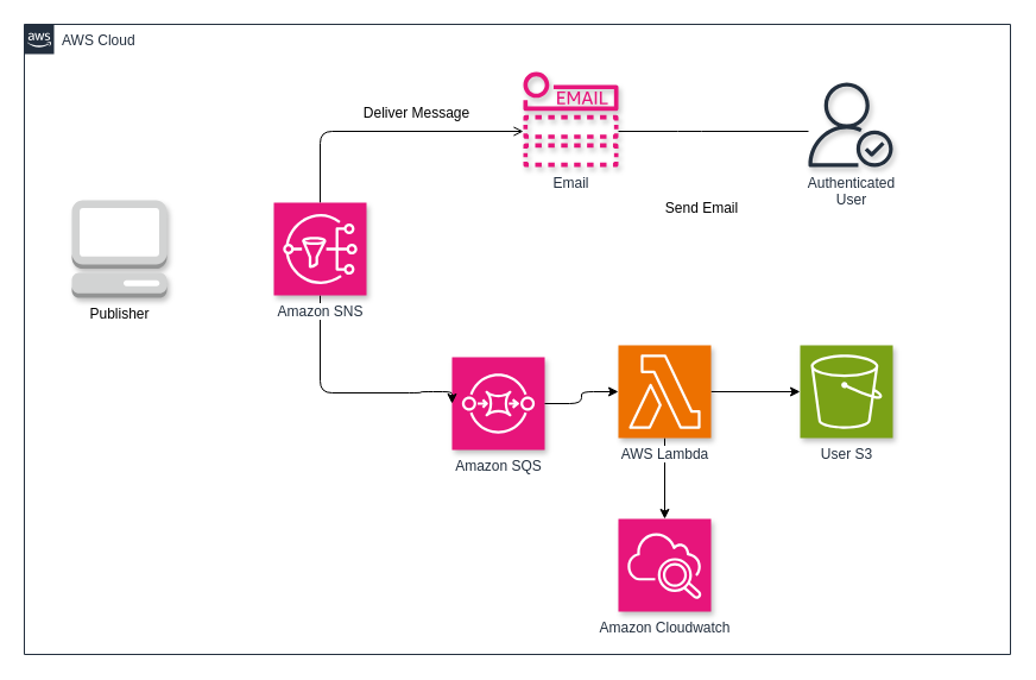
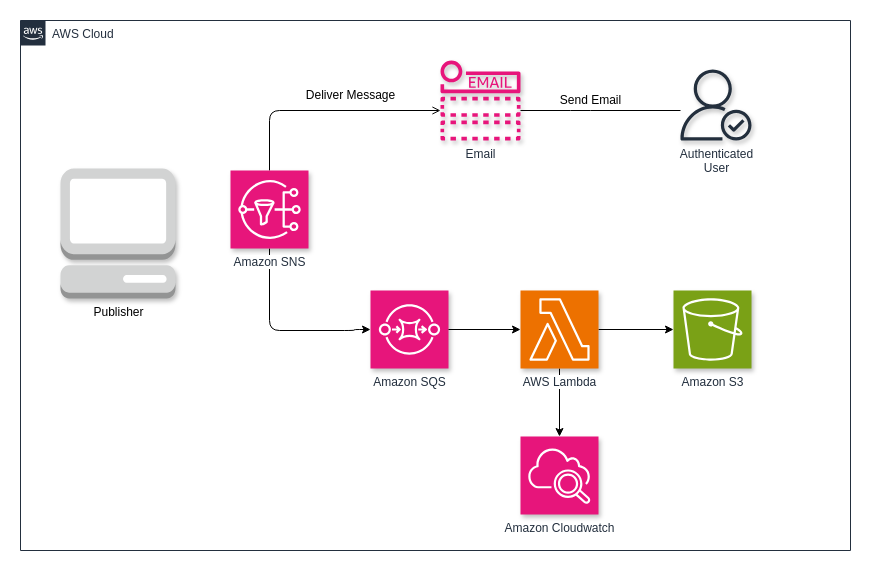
  <mxCell id="0" />
  <mxCell id="1" parent="0" />
  <mxCell id="2" value="AWS Cloud" style="points=[[0,0],[0.25,0],[0.5,0],[0.75,0],[1,0],[1,0.25],[1,0.5],[1,0.75],[1,1],[0.75,1],[0.5,1],[0.25,1],[0,1],[0,0.75],[0,0.5],[0,0.25]];outlineConnect=0;gradientColor=none;html=1;whiteSpace=wrap;fontSize=12;fontStyle=0;container=0;pointerEvents=0;collapsible=0;recursiveResize=0;shape=mxgraph.aws4.group;grIcon=mxgraph.aws4.group_aws_cloud_alt;strokeColor=#232F3E;fillColor=none;verticalAlign=top;align=left;spacingLeft=30;fontColor=#232F3E;dashed=0;" parent="1" vertex="1"><mxGeometry x="20" y="20" width="830" height="530" as="geometry" /></mxCell>
- <mxCell id="3" value="Publisher" style="outlineConnect=0;dashed=0;verticalLabelPosition=bottom;verticalAlign=top;align=center;html=1;shape=mxgraph.aws3.management_console;fillColor=#D2D3D3;gradientColor=none;shadow=1;" parent="1" vertex="1"><mxGeometry x="60" y="168" width="80" height="82" as="geometry" /></mxCell>
+ <mxCell id="3" value="Publisher" style="outlineConnect=0;dashed=0;verticalLabelPosition=bottom;verticalAlign=top;align=center;html=1;shape=mxgraph.aws3.management_console;fillColor=#D2D3D3;gradientColor=none;shadow=1;" parent="1" vertex="1"><mxGeometry x="60" y="168" width="115" height="130" as="geometry" /></mxCell>
  <mxCell id="4" style="edgeStyle=orthogonalEdgeStyle;rounded=1;orthogonalLoop=1;jettySize=auto;html=1;curved=0;exitX=0.5;exitY=0;exitDx=0;exitDy=0;exitPerimeter=0;endArrow=open;" parent="1" source="18" target="9" edge="1"><mxGeometry relative="1" as="geometry"><Array as="points"><mxPoint x="269" y="110" /></Array></mxGeometry></mxCell>
- <mxCell id="5" value="Amazon SQS" style="sketch=0;points=[[0,0,0],[0.25,0,0],[0.5,0,0],[0.75,0,0],[1,0,0],[0,1,0],[0.25,1,0],[0.5,1,0],[0.75,1,0],[1,1,0],[0,0.25,0],[0,0.5,0],[0,0.75,0],[1,0.25,0],[1,0.5,0],[1,0.75,0]];outlineConnect=0;fontColor=#232F3E;fillColor=#E7157B;strokeColor=#ffffff;dashed=0;verticalLabelPosition=bottom;verticalAlign=top;align=center;html=1;fontSize=12;fontStyle=0;aspect=fixed;shape=mxgraph.aws4.resourceIcon;resIcon=mxgraph.aws4.sqs;shadow=1;" parent="1" vertex="1"><mxGeometry x="380" y="300" width="78" height="78" as="geometry" /></mxCell>
- <mxCell id="6" value="User S3" style="sketch=0;points=[[0,0,0],[0.25,0,0],[0.5,0,0],[0.75,0,0],[1,0,0],[0,1,0],[0.25,1,0],[0.5,1,0],[0.75,1,0],[1,1,0],[0,0.25,0],[0,0.5,0],[0,0.75,0],[1,0.25,0],[1,0.5,0],[1,0.75,0]];outlineConnect=0;fontColor=#232F3E;fillColor=#7AA116;strokeColor=#ffffff;dashed=0;verticalLabelPosition=bottom;verticalAlign=top;align=center;html=1;fontSize=12;fontStyle=0;aspect=fixed;shape=mxgraph.aws4.resourceIcon;resIcon=mxgraph.aws4.s3;shadow=1;" parent="1" vertex="1"><mxGeometry x="673" y="290" width="78" height="78" as="geometry" /></mxCell>
+ <mxCell id="5" value="Amazon SQS" style="sketch=0;points=[[0,0,0],[0.25,0,0],[0.5,0,0],[0.75,0,0],[1,0,0],[0,1,0],[0.25,1,0],[0.5,1,0],[0.75,1,0],[1,1,0],[0,0.25,0],[0,0.5,0],[0,0.75,0],[1,0.25,0],[1,0.5,0],[1,0.75,0]];outlineConnect=0;fontColor=#232F3E;fillColor=#E7157B;strokeColor=#ffffff;dashed=0;verticalLabelPosition=bottom;verticalAlign=top;align=center;html=1;fontSize=12;fontStyle=0;aspect=fixed;shape=mxgraph.aws4.resourceIcon;resIcon=mxgraph.aws4.sqs;shadow=1;" parent="1" vertex="1"><mxGeometry x="370" y="290" width="78" height="78" as="geometry" /></mxCell>
+ <mxCell id="6" value="Amazon S3" style="sketch=0;points=[[0,0,0],[0.25,0,0],[0.5,0,0],[0.75,0,0],[1,0,0],[0,1,0],[0.25,1,0],[0.5,1,0],[0.75,1,0],[1,1,0],[0,0.25,0],[0,0.5,0],[0,0.75,0],[1,0.25,0],[1,0.5,0],[1,0.75,0]];outlineConnect=0;fontColor=#232F3E;fillColor=#7AA116;strokeColor=#ffffff;dashed=0;verticalLabelPosition=bottom;verticalAlign=top;align=center;html=1;fontSize=12;fontStyle=0;aspect=fixed;shape=mxgraph.aws4.resourceIcon;resIcon=mxgraph.aws4.s3;shadow=1;" parent="1" vertex="1"><mxGeometry x="673" y="290" width="78" height="78" as="geometry" /></mxCell>
  <mxCell id="7" value="Amazon Cloudwatch" style="sketch=0;points=[[0,0,0],[0.25,0,0],[0.5,0,0],[0.75,0,0],[1,0,0],[0,1,0],[0.25,1,0],[0.5,1,0],[0.75,1,0],[1,1,0],[0,0.25,0],[0,0.5,0],[0,0.75,0],[1,0.25,0],[1,0.5,0],[1,0.75,0]];points=[[0,0,0],[0.25,0,0],[0.5,0,0],[0.75,0,0],[1,0,0],[0,1,0],[0.25,1,0],[0.5,1,0],[0.75,1,0],[1,1,0],[0,0.25,0],[0,0.5,0],[0,0.75,0],[1,0.25,0],[1,0.5,0],[1,0.75,0]];outlineConnect=0;fontColor=#232F3E;fillColor=#E7157B;strokeColor=#ffffff;dashed=0;verticalLabelPosition=bottom;verticalAlign=top;align=center;html=1;fontSize=12;fontStyle=0;aspect=fixed;shape=mxgraph.aws4.resourceIcon;resIcon=mxgraph.aws4.cloudwatch_2;shadow=1;" parent="1" vertex="1"><mxGeometry x="520" y="436" width="78" height="78" as="geometry" /></mxCell>
  <mxCell id="8" style="edgeStyle=orthogonalEdgeStyle;rounded=1;orthogonalLoop=1;jettySize=auto;html=1;curved=0;endArrow=none;" parent="1" source="9" target="10" edge="1"><mxGeometry relative="1" as="geometry"><Array as="points"><mxPoint x="580" y="110" /><mxPoint x="580" y="110" /></Array></mxGeometry></mxCell>
  <mxCell id="9" value="Email" style="sketch=0;outlineConnect=0;fontColor=#232F3E;gradientColor=none;fillColor=#E7157B;strokeColor=none;dashed=0;verticalLabelPosition=bottom;verticalAlign=top;align=center;html=1;fontSize=12;fontStyle=0;aspect=fixed;pointerEvents=1;shape=mxgraph.aws4.email_notification;shadow=1;" parent="1" vertex="1"><mxGeometry x="440" y="60" width="80" height="80" as="geometry" /></mxCell>
  <mxCell id="10" value="Authenticated&lt;br&gt;User" style="sketch=0;outlineConnect=0;fontColor=#232F3E;gradientColor=none;fillColor=#232F3D;strokeColor=none;dashed=0;verticalLabelPosition=bottom;verticalAlign=top;align=center;html=1;fontSize=12;fontStyle=0;aspect=fixed;pointerEvents=1;shape=mxgraph.aws4.authenticated_user;shadow=1;" parent="1" vertex="1"><mxGeometry x="680" y="69" width="71" height="71" as="geometry" /></mxCell>
  <mxCell id="11" style="edgeStyle=orthogonalEdgeStyle;rounded=1;orthogonalLoop=1;jettySize=auto;html=1;entryX=0;entryY=0.5;entryDx=0;entryDy=0;entryPerimeter=0;curved=0;" parent="1" source="18" target="5" edge="1"><mxGeometry relative="1" as="geometry"><Array as="points"><mxPoint x="269" y="330" /><mxPoint x="354" y="330" /><mxPoint x="354" y="329" /></Array></mxGeometry></mxCell>
  <mxCell id="12" style="edgeStyle=orthogonalEdgeStyle;rounded=1;orthogonalLoop=1;jettySize=auto;html=1;entryX=0;entryY=0.5;entryDx=0;entryDy=0;entryPerimeter=0;strokeColor=none;curved=0;" parent="1" source="5" target="19" edge="1"><mxGeometry relative="1" as="geometry" /></mxCell>
  <mxCell id="13" style="edgeStyle=orthogonalEdgeStyle;rounded=1;orthogonalLoop=1;jettySize=auto;html=1;entryX=0;entryY=0.5;entryDx=0;entryDy=0;entryPerimeter=0;curved=0;" parent="1" source="19" target="6" edge="1"><mxGeometry relative="1" as="geometry" /></mxCell>
  <mxCell id="14" style="edgeStyle=orthogonalEdgeStyle;rounded=1;orthogonalLoop=1;jettySize=auto;html=1;entryX=0;entryY=0.5;entryDx=0;entryDy=0;entryPerimeter=0;curved=0;" parent="1" source="5" target="19" edge="1"><mxGeometry relative="1" as="geometry" /></mxCell>
  <mxCell id="15" style="edgeStyle=orthogonalEdgeStyle;rounded=1;orthogonalLoop=1;jettySize=auto;html=1;entryX=0.5;entryY=0;entryDx=0;entryDy=0;entryPerimeter=0;curved=0;" parent="1" source="19" target="7" edge="1"><mxGeometry relative="1" as="geometry" /></mxCell>
- <mxCell id="16" value="Send Email" style="text;html=1;align=center;verticalAlign=middle;resizable=0;points=[];autosize=1;strokeColor=none;fillColor=none;" parent="1" vertex="1"><mxGeometry x="550" y="160" width="80" height="30" as="geometry" /></mxCell>
+ <mxCell id="16" value="Send Email" style="text;html=1;align=center;verticalAlign=middle;resizable=0;points=[];autosize=1;strokeColor=none;fillColor=none;" parent="1" vertex="1"><mxGeometry x="550" y="85" width="80" height="30" as="geometry" /></mxCell>
  <mxCell id="17" value="Deliver Message" style="text;html=1;align=center;verticalAlign=middle;resizable=0;points=[];autosize=1;strokeColor=none;fillColor=none;" parent="1" vertex="1"><mxGeometry x="295" y="80" width="110" height="30" as="geometry" /></mxCell>
  <mxCell id="18" value="&lt;span style=&quot;background-color: light-dark(#ffffff, var(--ge-dark-color, #121212));&quot;&gt;Amazon SNS&lt;/span&gt;" style="sketch=0;points=[[0,0,0],[0.25,0,0],[0.5,0,0],[0.75,0,0],[1,0,0],[0,1,0],[0.25,1,0],[0.5,1,0],[0.75,1,0],[1,1,0],[0,0.25,0],[0,0.5,0],[0,0.75,0],[1,0.25,0],[1,0.5,0],[1,0.75,0]];outlineConnect=0;fontColor=#232F3E;fillColor=#E7157B;strokeColor=#ffffff;dashed=0;verticalLabelPosition=bottom;verticalAlign=top;align=center;html=1;fontSize=12;fontStyle=0;aspect=fixed;shape=mxgraph.aws4.resourceIcon;resIcon=mxgraph.aws4.sns;shadow=1;" parent="1" vertex="1"><mxGeometry x="230" y="170" width="78" height="78" as="geometry" /></mxCell>
  <mxCell id="19" value="&lt;span style=&quot;background-color: light-dark(#ffffff, var(--ge-dark-color, #121212));&quot;&gt;AWS Lambda&lt;/span&gt;" style="sketch=0;points=[[0,0,0],[0.25,0,0],[0.5,0,0],[0.75,0,0],[1,0,0],[0,1,0],[0.25,1,0],[0.5,1,0],[0.75,1,0],[1,1,0],[0,0.25,0],[0,0.5,0],[0,0.75,0],[1,0.25,0],[1,0.5,0],[1,0.75,0]];outlineConnect=0;fontColor=#232F3E;fillColor=#ED7100;strokeColor=#ffffff;dashed=0;verticalLabelPosition=bottom;verticalAlign=top;align=center;html=1;fontSize=12;fontStyle=0;aspect=fixed;shape=mxgraph.aws4.resourceIcon;resIcon=mxgraph.aws4.lambda;shadow=1;" parent="1" vertex="1"><mxGeometry x="520" y="290" width="78" height="78" as="geometry" /></mxCell>
